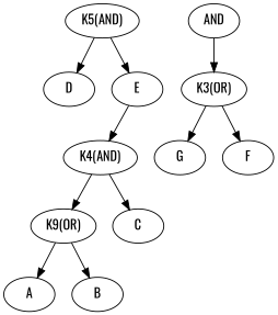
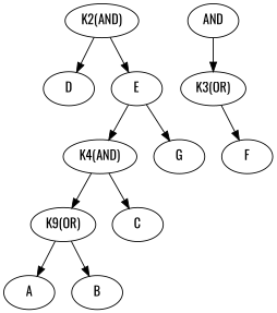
  digraph {
    fontname=Oswald
    node [fontname=Oswald]
    edge [fontname=Oswald]
-   "K2(AND)" [label="K5(AND)"]
+   "K2(AND)"
    D
    E
    n4 [label=AND]
    "K3(OR)"
    "K4(AND)"
    n7 [label="K9(OR)"]
    C
    A
    B
    F
    G
    "K2(AND)" -> D
    "K2(AND)" -> E
    E -> "K4(AND)"
    n4 -> "K3(OR)"
    "K3(OR)" -> F
-   "K3(OR)" -> G
+   E -> G
    "K4(AND)" -> n7
    "K4(AND)" -> C
    n7 -> A
    n7 -> B
  }
